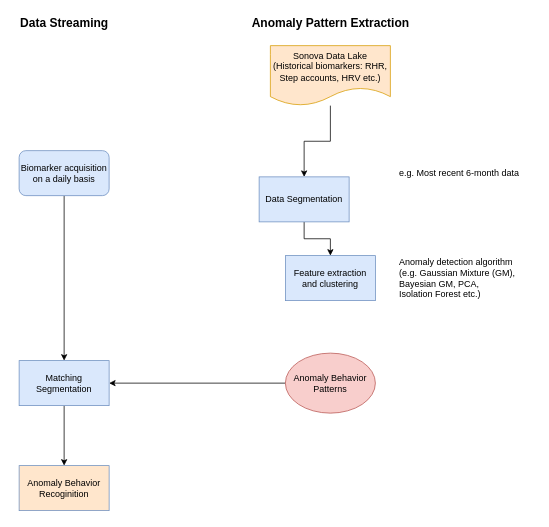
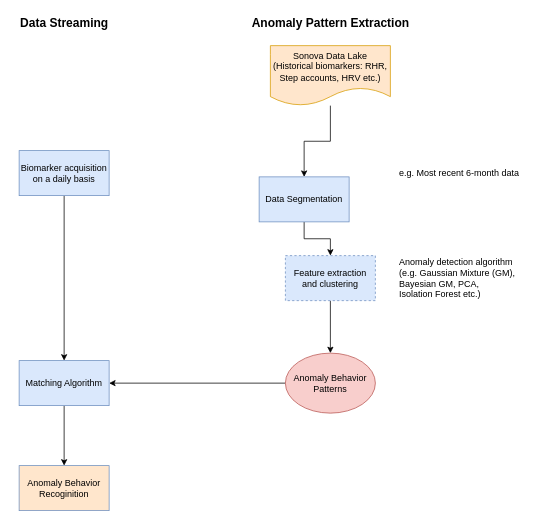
  <mxCell id="0" />
  <mxCell id="1" parent="0" />
  <mxCell id="2" value="" style="edgeStyle=orthogonalEdgeStyle;rounded=0;orthogonalLoop=1;jettySize=auto;html=1;" edge="1" parent="1" source="3" target="5"><mxGeometry relative="1" as="geometry" /></mxCell>
  <mxCell id="3" value="Sonova Data Lake&lt;br&gt;(Historical biomarkers: RHR, Step accounts, HRV etc.)" style="shape=document;whiteSpace=wrap;html=1;boundedLbl=1;fillColor=#ffe6cc;strokeColor=#d79b00;" vertex="1" parent="1"><mxGeometry x="360" y="60" width="160" height="80" as="geometry" /></mxCell>
  <mxCell id="4" value="" style="edgeStyle=orthogonalEdgeStyle;rounded=0;orthogonalLoop=1;jettySize=auto;html=1;" edge="1" parent="1" source="5" target="8"><mxGeometry relative="1" as="geometry" /></mxCell>
  <mxCell id="5" value="Data Segmentation" style="whiteSpace=wrap;html=1;fillColor=#dae8fc;strokeColor=#6c8ebf;" vertex="1" parent="1"><mxGeometry x="345" y="235" width="120" height="60" as="geometry" /></mxCell>
  <mxCell id="6" value="e.g. Most recent 6-month data" style="text;html=1;align=left;verticalAlign=middle;resizable=0;points=[];autosize=1;rounded=0;" vertex="1" parent="1"><mxGeometry x="530" y="220" width="180" height="20" as="geometry" /></mxCell>
- <mxCell id="8" value="Feature extraction and clustering" style="whiteSpace=wrap;html=1;fillColor=#dae8fc;strokeColor=#6c8ebf;" vertex="1" parent="1"><mxGeometry x="380" y="340" width="120" height="60" as="geometry" /></mxCell>
+ <mxCell id="7" value="" style="edgeStyle=orthogonalEdgeStyle;rounded=0;orthogonalLoop=1;jettySize=auto;html=1;" edge="1" parent="1" source="8" target="10"><mxGeometry relative="1" as="geometry" /></mxCell>
+ <mxCell id="8" value="Feature extraction and clustering" style="whiteSpace=wrap;html=1;fillColor=#dae8fc;strokeColor=#6c8ebf;dashed=1;" vertex="1" parent="1"><mxGeometry x="380" y="340" width="120" height="60" as="geometry" /></mxCell>
  <mxCell id="9" style="edgeStyle=orthogonalEdgeStyle;rounded=0;orthogonalLoop=1;jettySize=auto;html=1;" edge="1" parent="1" source="10" target="17"><mxGeometry relative="1" as="geometry" /></mxCell>
  <mxCell id="10" value="Anomaly Behavior Patterns" style="ellipse;whiteSpace=wrap;html=1;strokeColor=#b85450;fillColor=#f8cecc;" vertex="1" parent="1"><mxGeometry x="380" y="470" width="120" height="80" as="geometry" /></mxCell>
  <mxCell id="11" value="Anomaly detection algorithm &lt;br&gt;(e.g. Gaussian Mixture (GM),&lt;br&gt;Bayesian GM, PCA, &lt;br&gt;Isolation Forest etc.)" style="text;html=1;align=left;verticalAlign=middle;resizable=0;points=[];autosize=1;rounded=0;" vertex="1" parent="1"><mxGeometry x="530" y="340" width="170" height="60" as="geometry" /></mxCell>
  <mxCell id="12" value="&lt;font style=&quot;font-size: 16px&quot;&gt;&lt;b&gt;Anomaly Pattern Extraction&lt;/b&gt;&lt;/font&gt;" style="text;html=1;align=center;verticalAlign=middle;resizable=0;points=[];autosize=1;rounded=0;" vertex="1" parent="1"><mxGeometry x="325" y="20" width="230" height="20" as="geometry" /></mxCell>
  <mxCell id="13" value="&lt;span style=&quot;font-size: 16px&quot;&gt;&lt;b&gt;Data Streaming&lt;/b&gt;&lt;/span&gt;" style="text;html=1;align=center;verticalAlign=middle;resizable=0;points=[];autosize=1;rounded=0;" vertex="1" parent="1"><mxGeometry x="20" y="20" width="130" height="20" as="geometry" /></mxCell>
  <mxCell id="14" value="" style="edgeStyle=orthogonalEdgeStyle;rounded=0;orthogonalLoop=1;jettySize=auto;html=1;" edge="1" parent="1" source="15" target="17"><mxGeometry relative="1" as="geometry" /></mxCell>
- <mxCell id="15" value="Biomarker acquisition on a daily basis" style="whiteSpace=wrap;html=1;strokeColor=#6c8ebf;fillColor=#dae8fc;rounded=1;" vertex="1" parent="1"><mxGeometry x="25" y="200" width="120" height="60" as="geometry" /></mxCell>
+ <mxCell id="15" value="Biomarker acquisition on a daily basis" style="whiteSpace=wrap;html=1;strokeColor=#6c8ebf;fillColor=#dae8fc;" vertex="1" parent="1"><mxGeometry x="25" y="200" width="120" height="60" as="geometry" /></mxCell>
  <mxCell id="16" value="" style="edgeStyle=orthogonalEdgeStyle;rounded=0;orthogonalLoop=1;jettySize=auto;html=1;" edge="1" parent="1" source="17" target="18"><mxGeometry relative="1" as="geometry" /></mxCell>
- <mxCell id="17" value="Matching Segmentation" style="whiteSpace=wrap;html=1;strokeColor=#6c8ebf;fillColor=#dae8fc;" vertex="1" parent="1"><mxGeometry x="25" y="480" width="120" height="60" as="geometry" /></mxCell>
+ <mxCell id="17" value="Matching Algorithm" style="whiteSpace=wrap;html=1;strokeColor=#6c8ebf;fillColor=#dae8fc;" vertex="1" parent="1"><mxGeometry x="25" y="480" width="120" height="60" as="geometry" /></mxCell>
  <mxCell id="18" value="Anomaly Behavior Recoginition" style="whiteSpace=wrap;html=1;strokeColor=#6c8ebf;fillColor=#ffe6cc;" vertex="1" parent="1"><mxGeometry x="25" y="620" width="120" height="60" as="geometry" /></mxCell>
